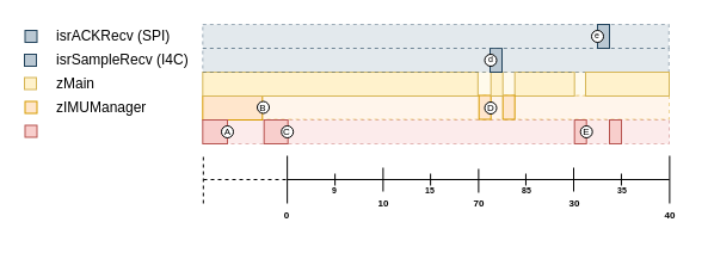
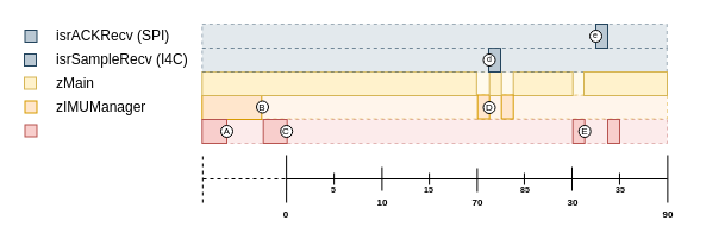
  <mxCell id="0" />
  <mxCell id="1" parent="0" />
  <mxCell id="2" value="" style="rounded=0;whiteSpace=wrap;html=1;strokeColor=#d6b656;fillColor=#fff2cc;dashed=1;opacity=40;" parent="1" vertex="1"><mxGeometry x="170" y="60" width="390" height="20" as="geometry" /></mxCell>
  <mxCell id="3" value="" style="rounded=0;whiteSpace=wrap;html=1;strokeColor=#b85450;fillColor=#f8cecc;dashed=1;opacity=40;" parent="1" vertex="1"><mxGeometry x="170" y="100" width="390" height="20" as="geometry" /></mxCell>
  <mxCell id="4" value="" style="endArrow=none;html=1;" parent="1" edge="1"><mxGeometry width="50" height="50" relative="1" as="geometry"><mxPoint x="240.39" y="150" as="sourcePoint" /><mxPoint x="560.19" y="150" as="targetPoint" /></mxGeometry></mxCell>
  <mxCell id="5" value="" style="endArrow=none;html=1;" parent="1" edge="1"><mxGeometry width="50" height="50" relative="1" as="geometry"><mxPoint x="320.39" y="160" as="sourcePoint" /><mxPoint x="320.39" y="140" as="targetPoint" /></mxGeometry></mxCell>
  <mxCell id="6" value="" style="endArrow=none;html=1;" parent="1" edge="1"><mxGeometry width="50" height="50" relative="1" as="geometry"><mxPoint x="400.39" y="161" as="sourcePoint" /><mxPoint x="400.39" y="141" as="targetPoint" /></mxGeometry></mxCell>
  <mxCell id="7" value="" style="endArrow=none;html=1;" parent="1" edge="1"><mxGeometry width="50" height="50" relative="1" as="geometry"><mxPoint x="479.99" y="160" as="sourcePoint" /><mxPoint x="479.99" y="140" as="targetPoint" /></mxGeometry></mxCell>
  <mxCell id="8" value="" style="endArrow=none;html=1;" parent="1" edge="1"><mxGeometry width="50" height="50" relative="1" as="geometry"><mxPoint x="560.39" y="170" as="sourcePoint" /><mxPoint x="560.39" y="130" as="targetPoint" /></mxGeometry></mxCell>
  <mxCell id="9" value="" style="endArrow=none;html=1;" parent="1" edge="1"><mxGeometry width="50" height="50" relative="1" as="geometry"><mxPoint x="240.14" y="170" as="sourcePoint" /><mxPoint x="240.14" y="130" as="targetPoint" /></mxGeometry></mxCell>
  <mxCell id="10" value="" style="text;html=1;align=center;verticalAlign=middle;whiteSpace=wrap;rounded=0;fontSize=11;fillColor=#ffe6cc;strokeColor=#d79b00;" parent="1" vertex="1"><mxGeometry x="20.5" y="84.5" width="10.0" height="10" as="geometry" /></mxCell>
  <mxCell id="11" value="zIMUManager" style="text;html=1;strokeColor=none;fillColor=none;align=left;verticalAlign=middle;whiteSpace=wrap;rounded=0;" parent="1" vertex="1"><mxGeometry x="45.19" y="79.5" width="86" height="20" as="geometry" /></mxCell>
  <mxCell id="12" value="" style="text;html=1;align=center;verticalAlign=middle;whiteSpace=wrap;rounded=0;fontSize=11;fillColor=#f8cecc;strokeColor=#b85450;" parent="1" vertex="1"><mxGeometry x="20.5" y="104.5" width="10.0" height="10" as="geometry" /></mxCell>
  <mxCell id="13" value="zMain" style="text;html=1;strokeColor=none;fillColor=none;align=left;verticalAlign=middle;whiteSpace=wrap;rounded=0;" parent="1" vertex="1"><mxGeometry x="45.19" y="60" width="45" height="20" as="geometry" /></mxCell>
  <mxCell id="14" value="" style="rounded=0;whiteSpace=wrap;html=1;fillColor=#fff2cc;strokeColor=#d6b656;" parent="1" vertex="1"><mxGeometry x="20" y="64.5" width="10" height="10" as="geometry" /></mxCell>
  <mxCell id="15" value="" style="endArrow=none;html=1;dashed=1;" parent="1" edge="1"><mxGeometry width="50" height="50" relative="1" as="geometry"><mxPoint x="170" y="150" as="sourcePoint" /><mxPoint x="240" y="150" as="targetPoint" /></mxGeometry></mxCell>
  <mxCell id="16" value="" style="endArrow=none;html=1;dashed=1;" parent="1" edge="1"><mxGeometry width="50" height="50" relative="1" as="geometry"><mxPoint x="169.84" y="170" as="sourcePoint" /><mxPoint x="169.84" y="130" as="targetPoint" /></mxGeometry></mxCell>
  <mxCell id="17" value="10" style="text;html=1;strokeColor=none;fillColor=none;align=center;verticalAlign=middle;whiteSpace=wrap;rounded=0;fontSize=8;fontStyle=1" parent="1" vertex="1"><mxGeometry x="310.59" y="160" width="19.6" height="20" as="geometry" /></mxCell>
  <mxCell id="18" value="70" style="text;html=1;strokeColor=none;fillColor=none;align=center;verticalAlign=middle;whiteSpace=wrap;rounded=0;fontSize=8;fontStyle=1" parent="1" vertex="1"><mxGeometry x="390.59" y="160" width="19.6" height="20" as="geometry" /></mxCell>
  <mxCell id="19" value="0" style="text;html=1;strokeColor=none;fillColor=none;align=center;verticalAlign=middle;whiteSpace=wrap;rounded=0;fontSize=8;fontStyle=1" parent="1" vertex="1"><mxGeometry x="230.39" y="170" width="19.8" height="20" as="geometry" /></mxCell>
  <mxCell id="20" value="30" style="text;html=1;strokeColor=none;fillColor=none;align=center;verticalAlign=middle;whiteSpace=wrap;rounded=0;fontSize=8;fontStyle=1" parent="1" vertex="1"><mxGeometry x="470.59" y="160" width="19.6" height="20" as="geometry" /></mxCell>
- <mxCell id="21" value="40" style="text;html=1;strokeColor=none;fillColor=none;align=center;verticalAlign=middle;whiteSpace=wrap;rounded=0;fontSize=8;fontStyle=1" parent="1" vertex="1"><mxGeometry x="550.59" y="170" width="19.6" height="20" as="geometry" /></mxCell>
+ <mxCell id="21" value="90" style="text;html=1;strokeColor=none;fillColor=none;align=center;verticalAlign=middle;whiteSpace=wrap;rounded=0;fontSize=8;fontStyle=1" parent="1" vertex="1"><mxGeometry x="550.59" y="170" width="19.6" height="20" as="geometry" /></mxCell>
  <mxCell id="22" value="" style="endArrow=none;html=1;" parent="1" edge="1"><mxGeometry width="50" height="50" relative="1" as="geometry"><mxPoint x="280.12" y="155" as="sourcePoint" /><mxPoint x="280.12" y="145" as="targetPoint" /></mxGeometry></mxCell>
  <mxCell id="23" value="" style="endArrow=none;html=1;" parent="1" edge="1"><mxGeometry width="50" height="50" relative="1" as="geometry"><mxPoint x="360.12" y="155" as="sourcePoint" /><mxPoint x="360.12" y="145" as="targetPoint" /></mxGeometry></mxCell>
  <mxCell id="24" value="" style="endArrow=none;html=1;" parent="1" edge="1"><mxGeometry width="50" height="50" relative="1" as="geometry"><mxPoint x="439.96" y="155" as="sourcePoint" /><mxPoint x="439.96" y="145" as="targetPoint" /></mxGeometry></mxCell>
  <mxCell id="25" value="" style="endArrow=none;html=1;" parent="1" edge="1"><mxGeometry width="50" height="50" relative="1" as="geometry"><mxPoint x="519.96" y="155" as="sourcePoint" /><mxPoint x="519.96" y="145" as="targetPoint" /></mxGeometry></mxCell>
- <mxCell id="26" value="9" style="text;html=1;strokeColor=none;fillColor=none;align=center;verticalAlign=middle;whiteSpace=wrap;rounded=0;fontSize=7;fontStyle=1" parent="1" vertex="1"><mxGeometry x="270.19" y="150" width="19.6" height="20" as="geometry" /></mxCell>
+ <mxCell id="26" value="5" style="text;html=1;strokeColor=none;fillColor=none;align=center;verticalAlign=middle;whiteSpace=wrap;rounded=0;fontSize=7;fontStyle=1" parent="1" vertex="1"><mxGeometry x="270.19" y="150" width="19.6" height="20" as="geometry" /></mxCell>
  <mxCell id="27" value="15" style="text;html=1;strokeColor=none;fillColor=none;align=center;verticalAlign=middle;whiteSpace=wrap;rounded=0;fontSize=7;fontStyle=1" parent="1" vertex="1"><mxGeometry x="350.39" y="150" width="19.6" height="20" as="geometry" /></mxCell>
  <mxCell id="28" value="85" style="text;html=1;strokeColor=none;fillColor=none;align=center;verticalAlign=middle;whiteSpace=wrap;rounded=0;fontSize=7;fontStyle=1" parent="1" vertex="1"><mxGeometry x="430.59" y="150" width="19.6" height="20" as="geometry" /></mxCell>
  <mxCell id="29" value="35" style="text;html=1;strokeColor=none;fillColor=none;align=center;verticalAlign=middle;whiteSpace=wrap;rounded=0;fontSize=7;fontStyle=1" parent="1" vertex="1"><mxGeometry x="510.59" y="150" width="19.6" height="20" as="geometry" /></mxCell>
  <mxCell id="30" value="" style="rounded=0;whiteSpace=wrap;html=1;strokeColor=#d79b00;fillColor=#ffe6cc;dashed=1;opacity=40;" parent="1" vertex="1"><mxGeometry x="170" y="79.5" width="390" height="20" as="geometry" /></mxCell>
  <mxCell id="31" value="" style="rounded=0;whiteSpace=wrap;html=1;strokeColor=#b85450;fillColor=#f8cecc;" parent="1" vertex="1"><mxGeometry x="510" y="100" width="10" height="20" as="geometry" /></mxCell>
  <mxCell id="32" value="" style="rounded=0;whiteSpace=wrap;html=1;fillColor=#f8cecc;strokeColor=#b85450;" parent="1" vertex="1"><mxGeometry x="480.69" y="100" width="10" height="20" as="geometry" /></mxCell>
  <mxCell id="33" value="E" style="ellipse;whiteSpace=wrap;html=1;aspect=fixed;fontSize=8;spacingRight=0;" parent="1" vertex="1"><mxGeometry x="485.69" y="105" width="10" height="10" as="geometry" /></mxCell>
  <mxCell id="34" value="" style="rounded=0;whiteSpace=wrap;html=1;fillColor=#ffe6cc;strokeColor=#d79b00;" parent="1" vertex="1"><mxGeometry x="169.31" y="80" width="50" height="20" as="geometry" /></mxCell>
  <mxCell id="35" value="B" style="ellipse;whiteSpace=wrap;html=1;aspect=fixed;fontSize=8;spacingRight=0;" parent="1" vertex="1"><mxGeometry x="215" y="84.5" width="10" height="10" as="geometry" /></mxCell>
  <mxCell id="36" value="" style="rounded=0;whiteSpace=wrap;html=1;fillColor=#f8cecc;strokeColor=#b85450;" parent="1" vertex="1"><mxGeometry x="220.69" y="100" width="20" height="20" as="geometry" /></mxCell>
  <mxCell id="37" value="" style="rounded=0;whiteSpace=wrap;html=1;fillColor=#f8cecc;strokeColor=#b85450;" parent="1" vertex="1"><mxGeometry x="169.31" y="100" width="20.69" height="20" as="geometry" /></mxCell>
  <mxCell id="38" value="A" style="ellipse;whiteSpace=wrap;html=1;aspect=fixed;fontSize=8;spacingRight=-1;" parent="1" vertex="1"><mxGeometry x="185" y="105" width="10" height="10" as="geometry" /></mxCell>
  <mxCell id="39" value="C" style="ellipse;whiteSpace=wrap;html=1;aspect=fixed;fontSize=8;align=center;verticalAlign=middle;spacingRight=0;spacingLeft=0;" parent="1" vertex="1"><mxGeometry x="235.19" y="105" width="10" height="10" as="geometry" /></mxCell>
  <mxCell id="40" value="" style="rounded=0;whiteSpace=wrap;html=1;fillColor=#fff2cc;strokeColor=#d6b656;" parent="1" vertex="1"><mxGeometry x="169.31" y="60" width="230.5" height="20" as="geometry" /></mxCell>
  <mxCell id="41" value="" style="rounded=0;whiteSpace=wrap;html=1;fillColor=#fff2cc;strokeColor=#d6b656;" parent="1" vertex="1"><mxGeometry x="430.69" y="60" width="50" height="20" as="geometry" /></mxCell>
  <mxCell id="42" value="" style="rounded=0;whiteSpace=wrap;html=1;fillColor=#ffe6cc;strokeColor=#d79b00;" parent="1" vertex="1"><mxGeometry x="400.69" y="79.5" width="10" height="20" as="geometry" /></mxCell>
  <mxCell id="43" value="" style="rounded=0;whiteSpace=wrap;html=1;fillColor=#ffe6cc;strokeColor=#d79b00;" parent="1" vertex="1"><mxGeometry x="420.69" y="79.5" width="10" height="20" as="geometry" /></mxCell>
  <mxCell id="44" value="" style="rounded=0;whiteSpace=wrap;html=1;fillColor=#fff2cc;strokeColor=#d6b656;" parent="1" vertex="1"><mxGeometry x="410.69" y="60" width="10" height="20" as="geometry" /></mxCell>
  <mxCell id="45" value="D" style="ellipse;whiteSpace=wrap;html=1;aspect=fixed;fontSize=8;" parent="1" vertex="1"><mxGeometry x="405.5" y="85" width="10" height="10" as="geometry" /></mxCell>
  <mxCell id="46" value="" style="rounded=0;whiteSpace=wrap;html=1;fillColor=#bac8d3;strokeColor=#23445d;dashed=1;opacity=40;" parent="1" vertex="1"><mxGeometry x="169.31" y="40" width="390.5" height="20" as="geometry" /></mxCell>
  <mxCell id="47" value="" style="text;html=1;align=center;verticalAlign=middle;whiteSpace=wrap;rounded=0;fontSize=11;fillColor=#bac8d3;strokeColor=#23445d;" parent="1" vertex="1"><mxGeometry x="20" y="45" width="10.0" height="10" as="geometry" /></mxCell>
  <mxCell id="48" value="isrSampleRecv (I4C)" style="text;html=1;strokeColor=none;fillColor=none;align=left;verticalAlign=middle;whiteSpace=wrap;rounded=0;" parent="1" vertex="1"><mxGeometry x="45" y="40" width="125" height="20" as="geometry" /></mxCell>
  <mxCell id="49" value="" style="rounded=0;whiteSpace=wrap;html=1;fillColor=#bac8d3;strokeColor=#23445d;" parent="1" vertex="1"><mxGeometry x="410" y="40" width="10" height="20" as="geometry" /></mxCell>
  <mxCell id="50" value="d" style="ellipse;whiteSpace=wrap;html=1;aspect=fixed;fontSize=7;spacingRight=0;" parent="1" vertex="1"><mxGeometry x="405.5" y="45" width="10" height="10" as="geometry" /></mxCell>
  <mxCell id="51" value="" style="rounded=0;whiteSpace=wrap;html=1;fillColor=#bac8d3;strokeColor=#23445d;dashed=1;opacity=40;" vertex="1" parent="1"><mxGeometry x="169.31" y="20" width="390.5" height="20" as="geometry" /></mxCell>
  <mxCell id="52" value="" style="rounded=0;whiteSpace=wrap;html=1;fillColor=#bac8d3;strokeColor=#23445d;" vertex="1" parent="1"><mxGeometry x="500" y="20" width="10" height="20" as="geometry" /></mxCell>
  <mxCell id="53" value="e" style="ellipse;whiteSpace=wrap;html=1;aspect=fixed;fontSize=7;spacingRight=0;" vertex="1" parent="1"><mxGeometry x="495" y="25" width="10" height="10" as="geometry" /></mxCell>
  <mxCell id="54" value="isrACKRecv (SPI)" style="text;html=1;strokeColor=none;fillColor=none;align=left;verticalAlign=middle;whiteSpace=wrap;rounded=0;" vertex="1" parent="1"><mxGeometry x="45" y="20" width="125" height="20" as="geometry" /></mxCell>
  <mxCell id="55" value="" style="text;html=1;align=center;verticalAlign=middle;whiteSpace=wrap;rounded=0;fontSize=11;fillColor=#bac8d3;strokeColor=#23445d;" vertex="1" parent="1"><mxGeometry x="20.5" y="25" width="10.0" height="10" as="geometry" /></mxCell>
  <mxCell id="56" value="" style="rounded=0;whiteSpace=wrap;html=1;fillColor=#fff2cc;strokeColor=#d6b656;" vertex="1" parent="1"><mxGeometry x="490" y="60" width="70" height="20" as="geometry" /></mxCell>
